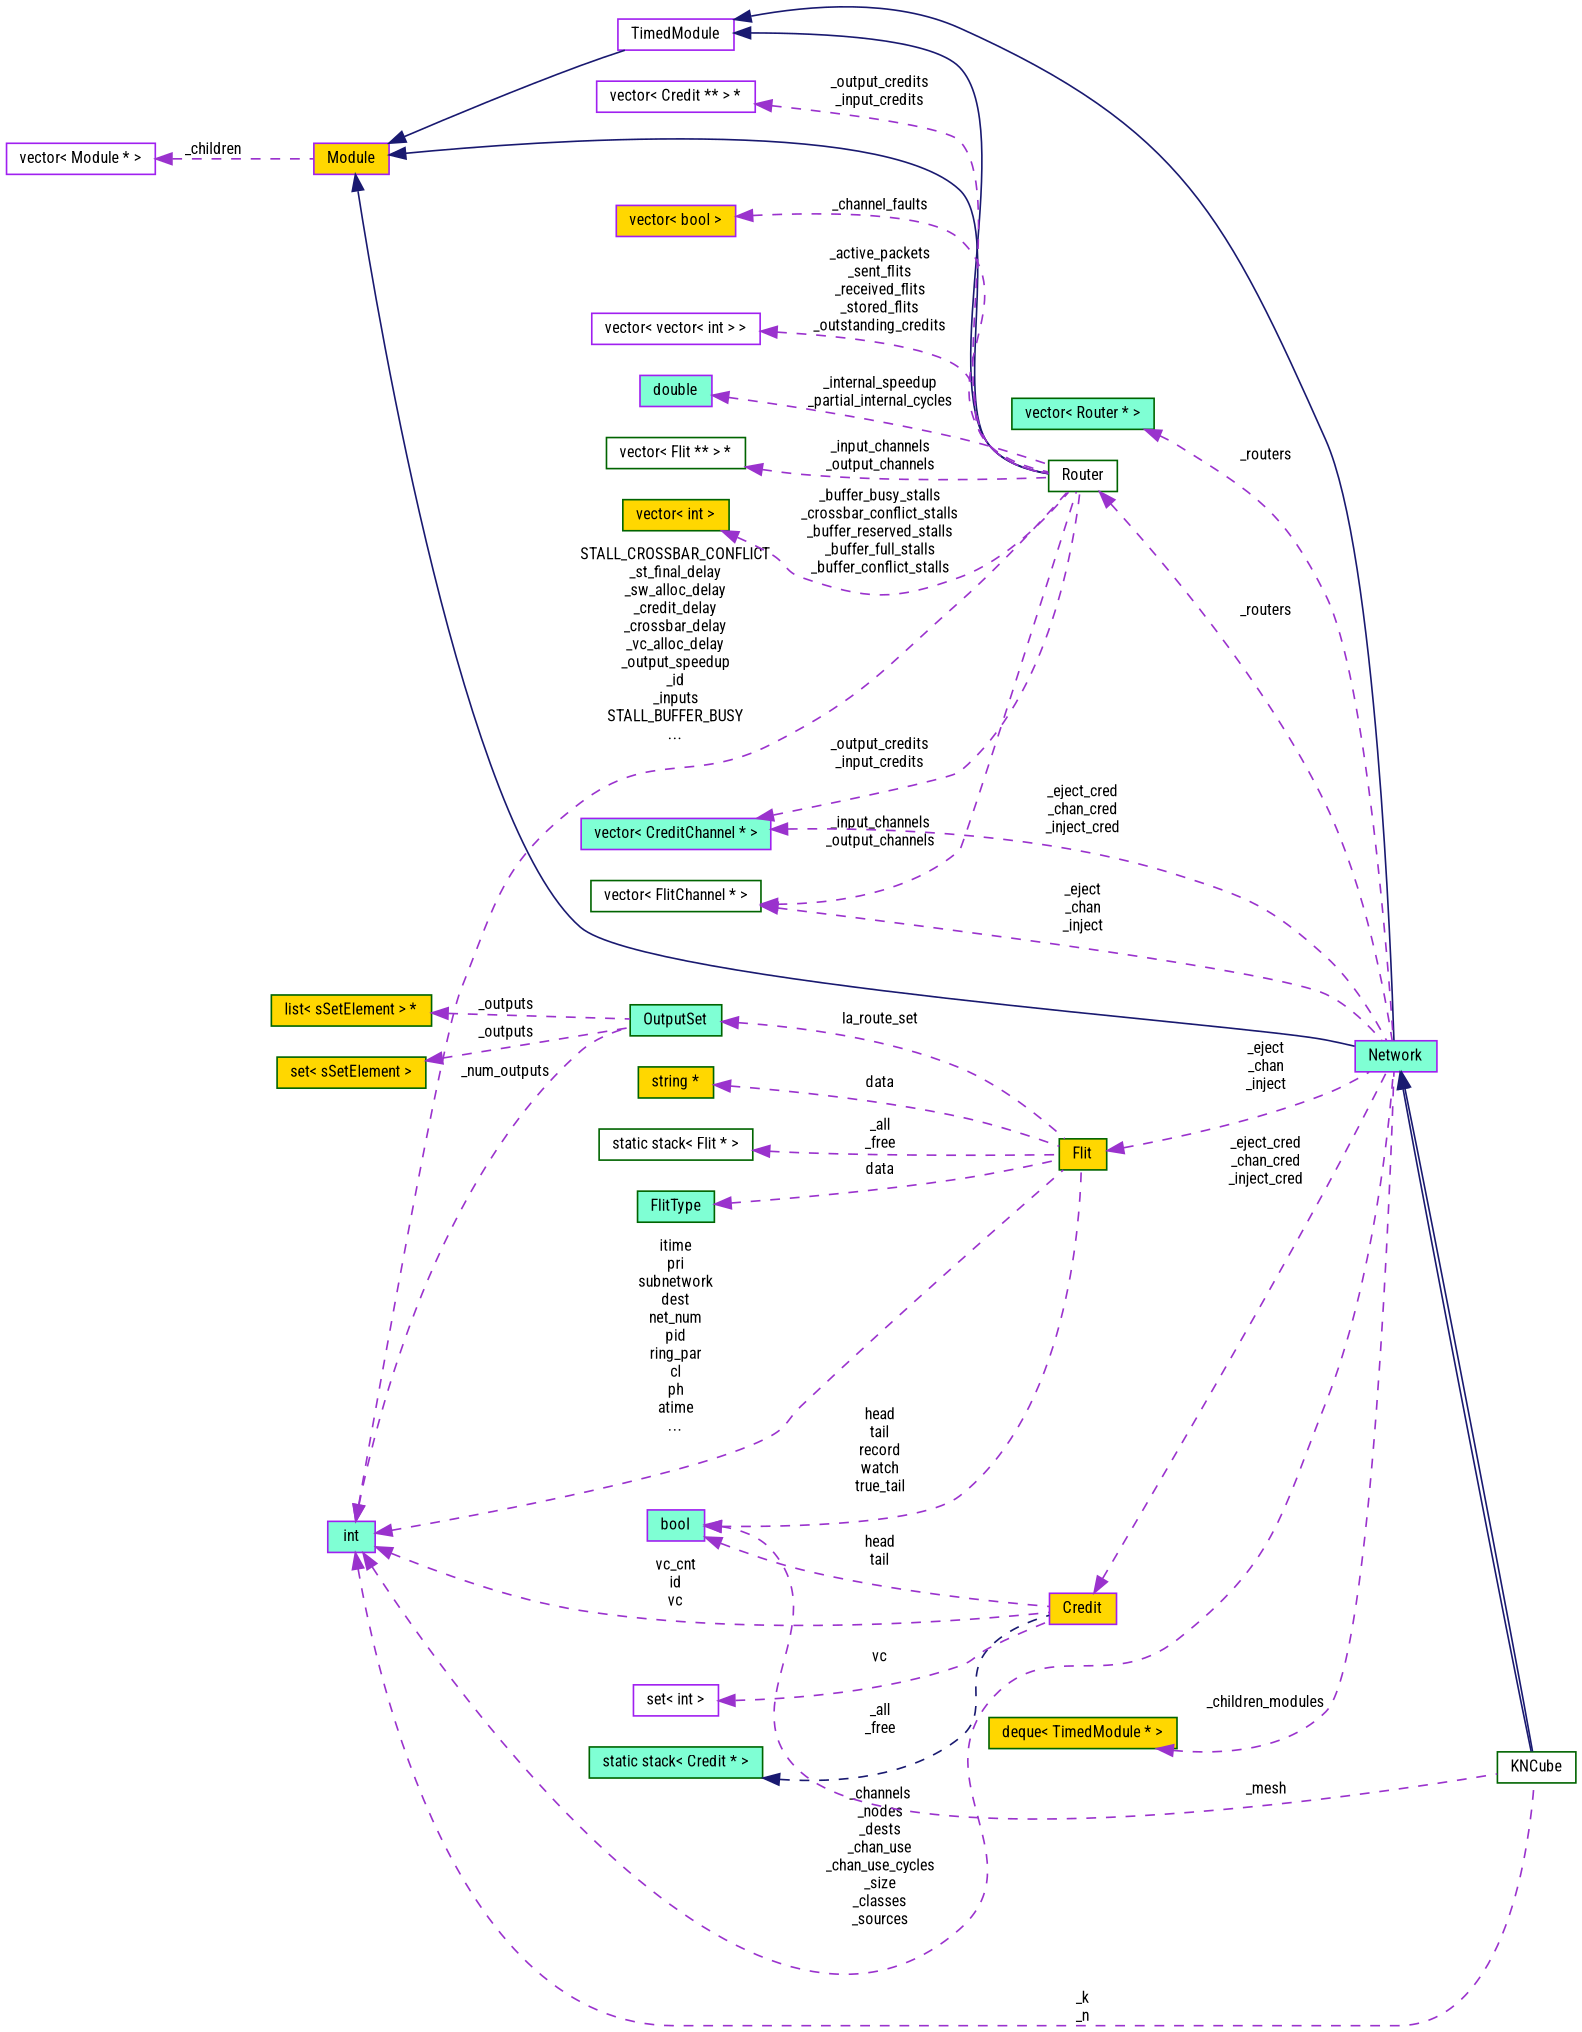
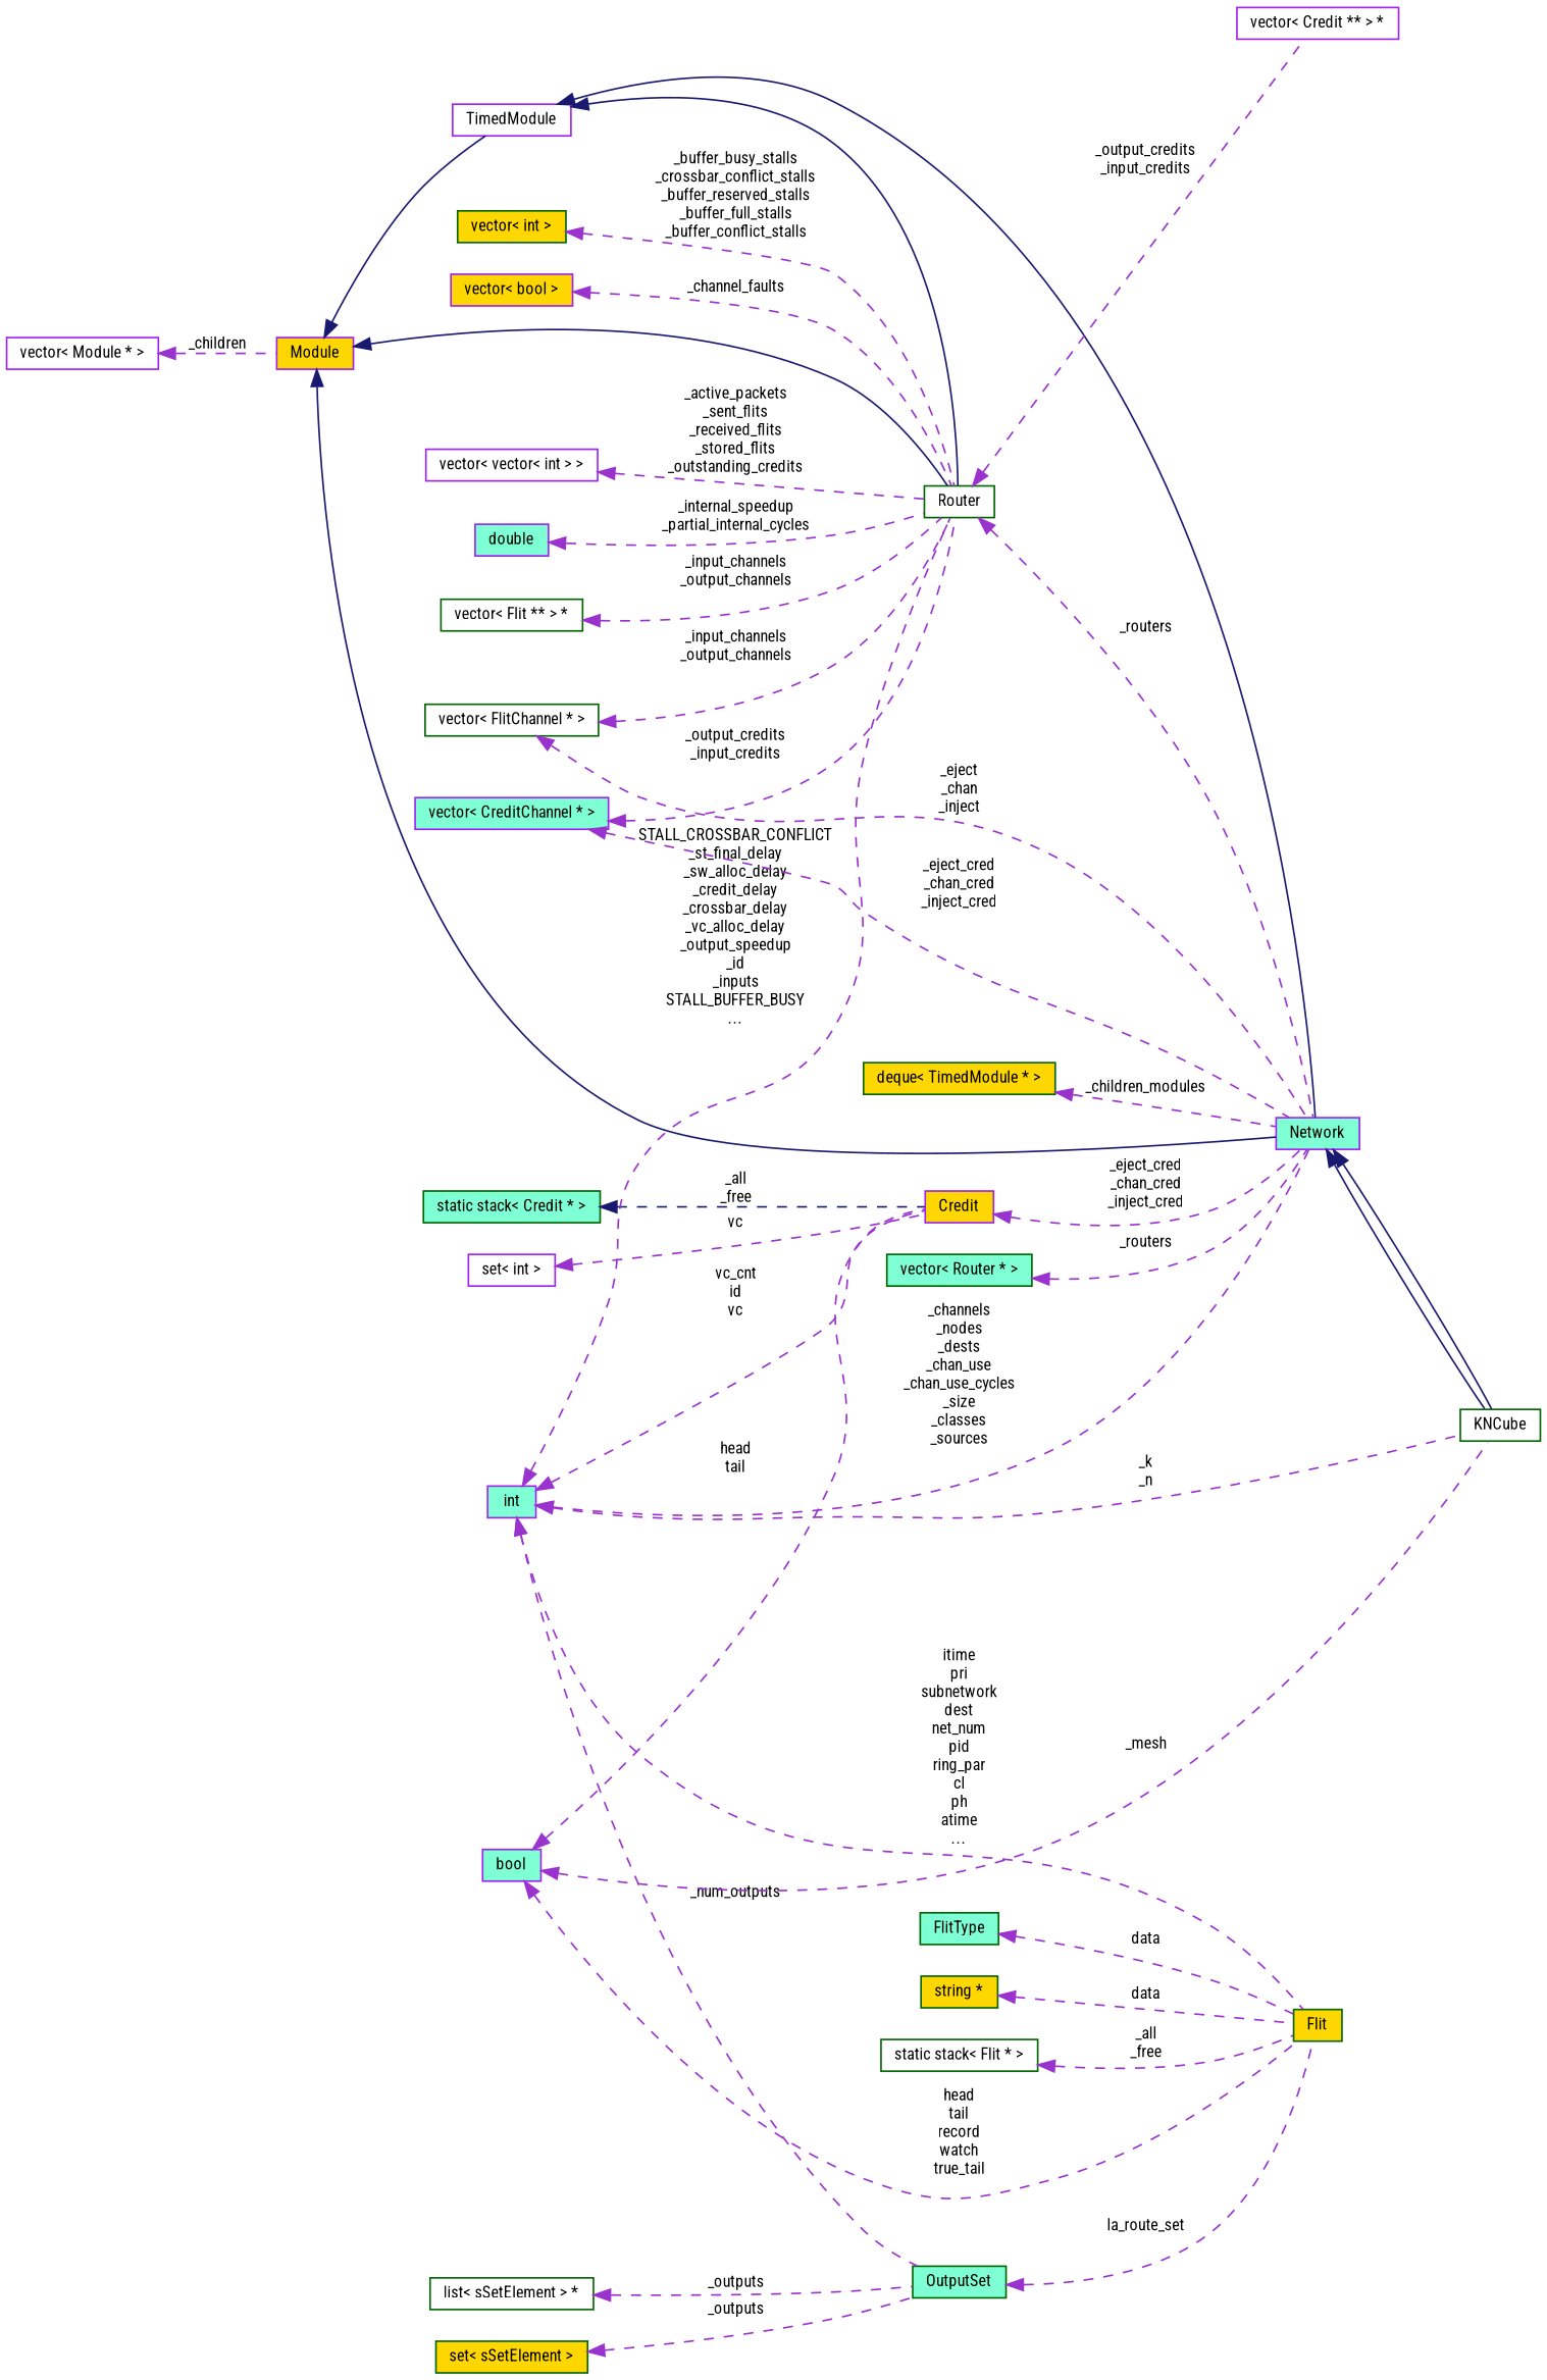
  digraph {
    fontname="Roboto Condensed"
    rankdir=LR
    node [color=darkgreen fillcolor=white fontname="Roboto Condensed" fontsize=10 shape=record style=filled]
    edge [color=darkorchid3 dir=back fontname="Roboto Condensed" fontsize=10 labelfontname=FreeSans labelfontsize=10 style=dashed]
    n1 [fontcolor=black height=0.2 label=KNCube width=0.4]
    n2 [color=purple fillcolor=aquamarine height=0.2 label=Network width=0.4]
    n3 [color=purple height=0.2 label=TimedModule width=0.4]
    n4 [height=0.2 label=Router width=0.4]
    n5 [color=purple fillcolor=gold height=0.2 label=Module width=0.4]
    n6 [color=purple height=0.2 label="vector\< Module * \>" width=0.4]
    n7 [height=0.2 label="vector\< FlitChannel * \>" width=0.4]
    n8 [fillcolor=gold height=0.2 label="deque\< TimedModule * \>" width=0.4]
    n9 [color=purple fillcolor=gold height=0.2 label=Credit width=0.4]
    n10 [fillcolor=aquamarine height=0.2 label="static stack\< Credit * \>" width=0.4]
    n11 [color=purple height=0.2 label="set\< int \>" width=0.4]
    n12 [color=purple fillcolor=aquamarine height=0.2 label=int width=0.4]
    n13 [fillcolor=gold height=0.2 label=Flit width=0.4]
    n14 [fillcolor=aquamarine height=0.2 label=OutputSet width=0.4]
    n15 [color=purple fillcolor=aquamarine height=0.2 label=bool width=0.4]
    n16 [color=purple height=0.2 label="vector\< vector\< int \> \>" width=0.4]
    n17 [color=purple fillcolor=aquamarine height=0.2 label=double width=0.4]
    n18 [height=0.2 label="vector\< Flit ** \> *" width=0.4]
    n19 [fillcolor=gold height=0.2 label="vector\< int \>" width=0.4]
    n20 [color=purple fillcolor=aquamarine height=0.2 label="vector\< CreditChannel * \>" width=0.4]
    n21 [color=purple height=0.2 label="vector\< Credit ** \> *" width=0.4]
    n22 [color=purple fillcolor=gold height=0.2 label="vector\< bool \>" width=0.4]
    n23 [fillcolor=aquamarine height=0.2 label="vector\< Router * \>" width=0.4]
    n24 [height=0.2 label="static stack\< Flit * \>" width=0.4]
-   n25 [fillcolor=gold height=0.2 label="list\< sSetElement \> *" width=0.4]
+   n25 [height=0.2 label="list\< sSetElement \> *" width=0.4]
    n26 [fillcolor=gold height=0.2 label="set\< sSetElement \>" width=0.4]
    n27 [fillcolor=aquamarine height=0.2 label=FlitType width=0.4]
    n28 [fillcolor=gold height=0.2 label="string *" width=0.4]
    n2 -> n1 [color=midnightblue style=solid]
    n2 -> n1 [color=midnightblue style=solid]
    n3 -> n2 [color=midnightblue style=solid]
    n3 -> n4 [color=midnightblue style=solid]
    n4 -> n2 [label=_routers]
    n5 -> n2 [color=midnightblue style=solid]
    n5 -> n3 [color=midnightblue style=solid]
    n5 -> n4 [color=midnightblue style=solid]
    n6 -> n5 [label=_children]
    n7 -> n2 [label="_eject\n_chan\n_inject"]
    n7 -> n4 [label="_input_channels\n_output_channels"]
    n8 -> n2 [label=_children_modules]
    n9 -> n2 [label="_eject_cred\n_chan_cred\n_inject_cred"]
    n10 -> n9 [color=midnightblue label="_all\n_free"]
    n11 -> n9 [label=vc]
    n12 -> n1 [label="_k\n_n"]
    n12 -> n2 [label="_channels\n_nodes\n_dests\n_chan_use\n_chan_use_cycles\n_size\n_classes\n_sources"]
    n12 -> n4 [label="STALL_CROSSBAR_CONFLICT\n_st_final_delay\n_sw_alloc_delay\n_credit_delay\n_crossbar_delay\n_vc_alloc_delay\n_output_speedup\n_id\n_inputs\nSTALL_BUFFER_BUSY\n..."]
    n12 -> n9 [label="vc_cnt\nid\nvc"]
    n12 -> n13 [label="itime\npri\nsubnetwork\ndest\nnet_num\npid\nring_par\ncl\nph\natime\n..."]
    n12 -> n14 [label=_num_outputs]
-   n13 -> n2 [label="_eject\n_chan\n_inject"]
    n14 -> n13 [label=la_route_set]
    n15 -> n1 [label=_mesh]
    n15 -> n9 [label="head\ntail"]
    n15 -> n13 [label="head\ntail\nrecord\nwatch\ntrue_tail"]
    n16 -> n4 [label="_active_packets\n_sent_flits\n_received_flits\n_stored_flits\n_outstanding_credits"]
    n17 -> n4 [label="_internal_speedup\n_partial_internal_cycles"]
    n18 -> n4 [label="_input_channels\n_output_channels"]
    n19 -> n4 [label="_buffer_busy_stalls\n_crossbar_conflict_stalls\n_buffer_reserved_stalls\n_buffer_full_stalls\n_buffer_conflict_stalls"]
    n20 -> n2 [label="_eject_cred\n_chan_cred\n_inject_cred"]
    n20 -> n4 [label="_output_credits\n_input_credits"]
-   n21 -> n4 [label="_output_credits\n_input_credits"]
+   n4 -> n21 [label="_output_credits\n_input_credits"]
    n22 -> n4 [label=_channel_faults]
    n23 -> n2 [label=_routers]
    n24 -> n13 [label="_all\n_free"]
    n25 -> n14 [label=_outputs]
    n26 -> n14 [label=_outputs]
    n27 -> n13 [label=data]
    n28 -> n13 [label=data]
  }
